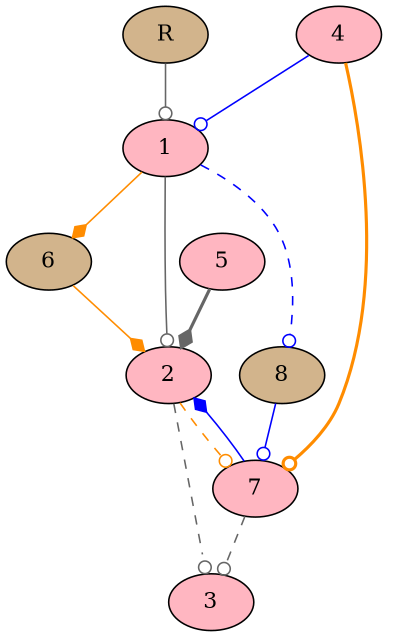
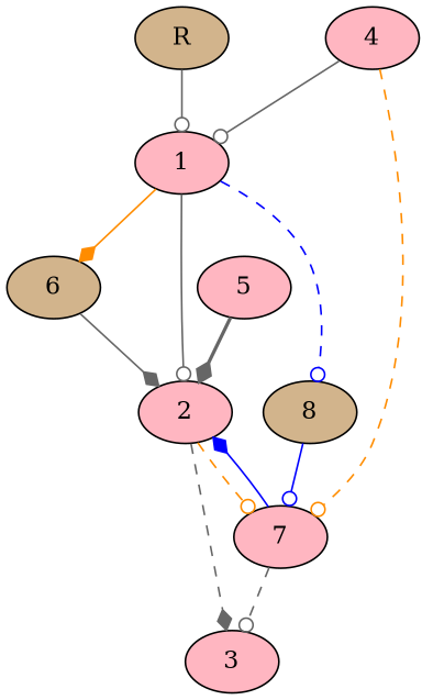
  digraph {
    node [fillcolor=lightpink style=filled]
    edge [arrowhead=odot color=gray40 style=solid]
    6 [fillcolor=tan]
    1
    8 [fillcolor=tan]
    2
    5
    7
    3
    4
    R [fillcolor=tan]
-   6 -> 2 [arrowhead=diamond color=darkorange]
+   6 -> 2 [arrowhead=diamond]
    1 -> 6 [arrowhead=diamond color=darkorange]
    1 -> 8 [color=blue style=dashed]
    1 -> 2
    8 -> 7 [color=blue]
    2 -> 7 [color=darkorange style=dashed]
-   2 -> 3 [style=dashed]
+   2 -> 3 [arrowhead=diamond style=dashed]
    5 -> 2 [arrowhead=diamond style=bold]
    7 -> 2 [arrowhead=diamond color=blue]
    7 -> 3 [style=dashed]
-   4 -> 1 [color=blue]
-   4 -> 7 [color=darkorange style=bold]
+   4 -> 1
+   4 -> 7 [color=darkorange style=dashed]
    R -> 1
  }
